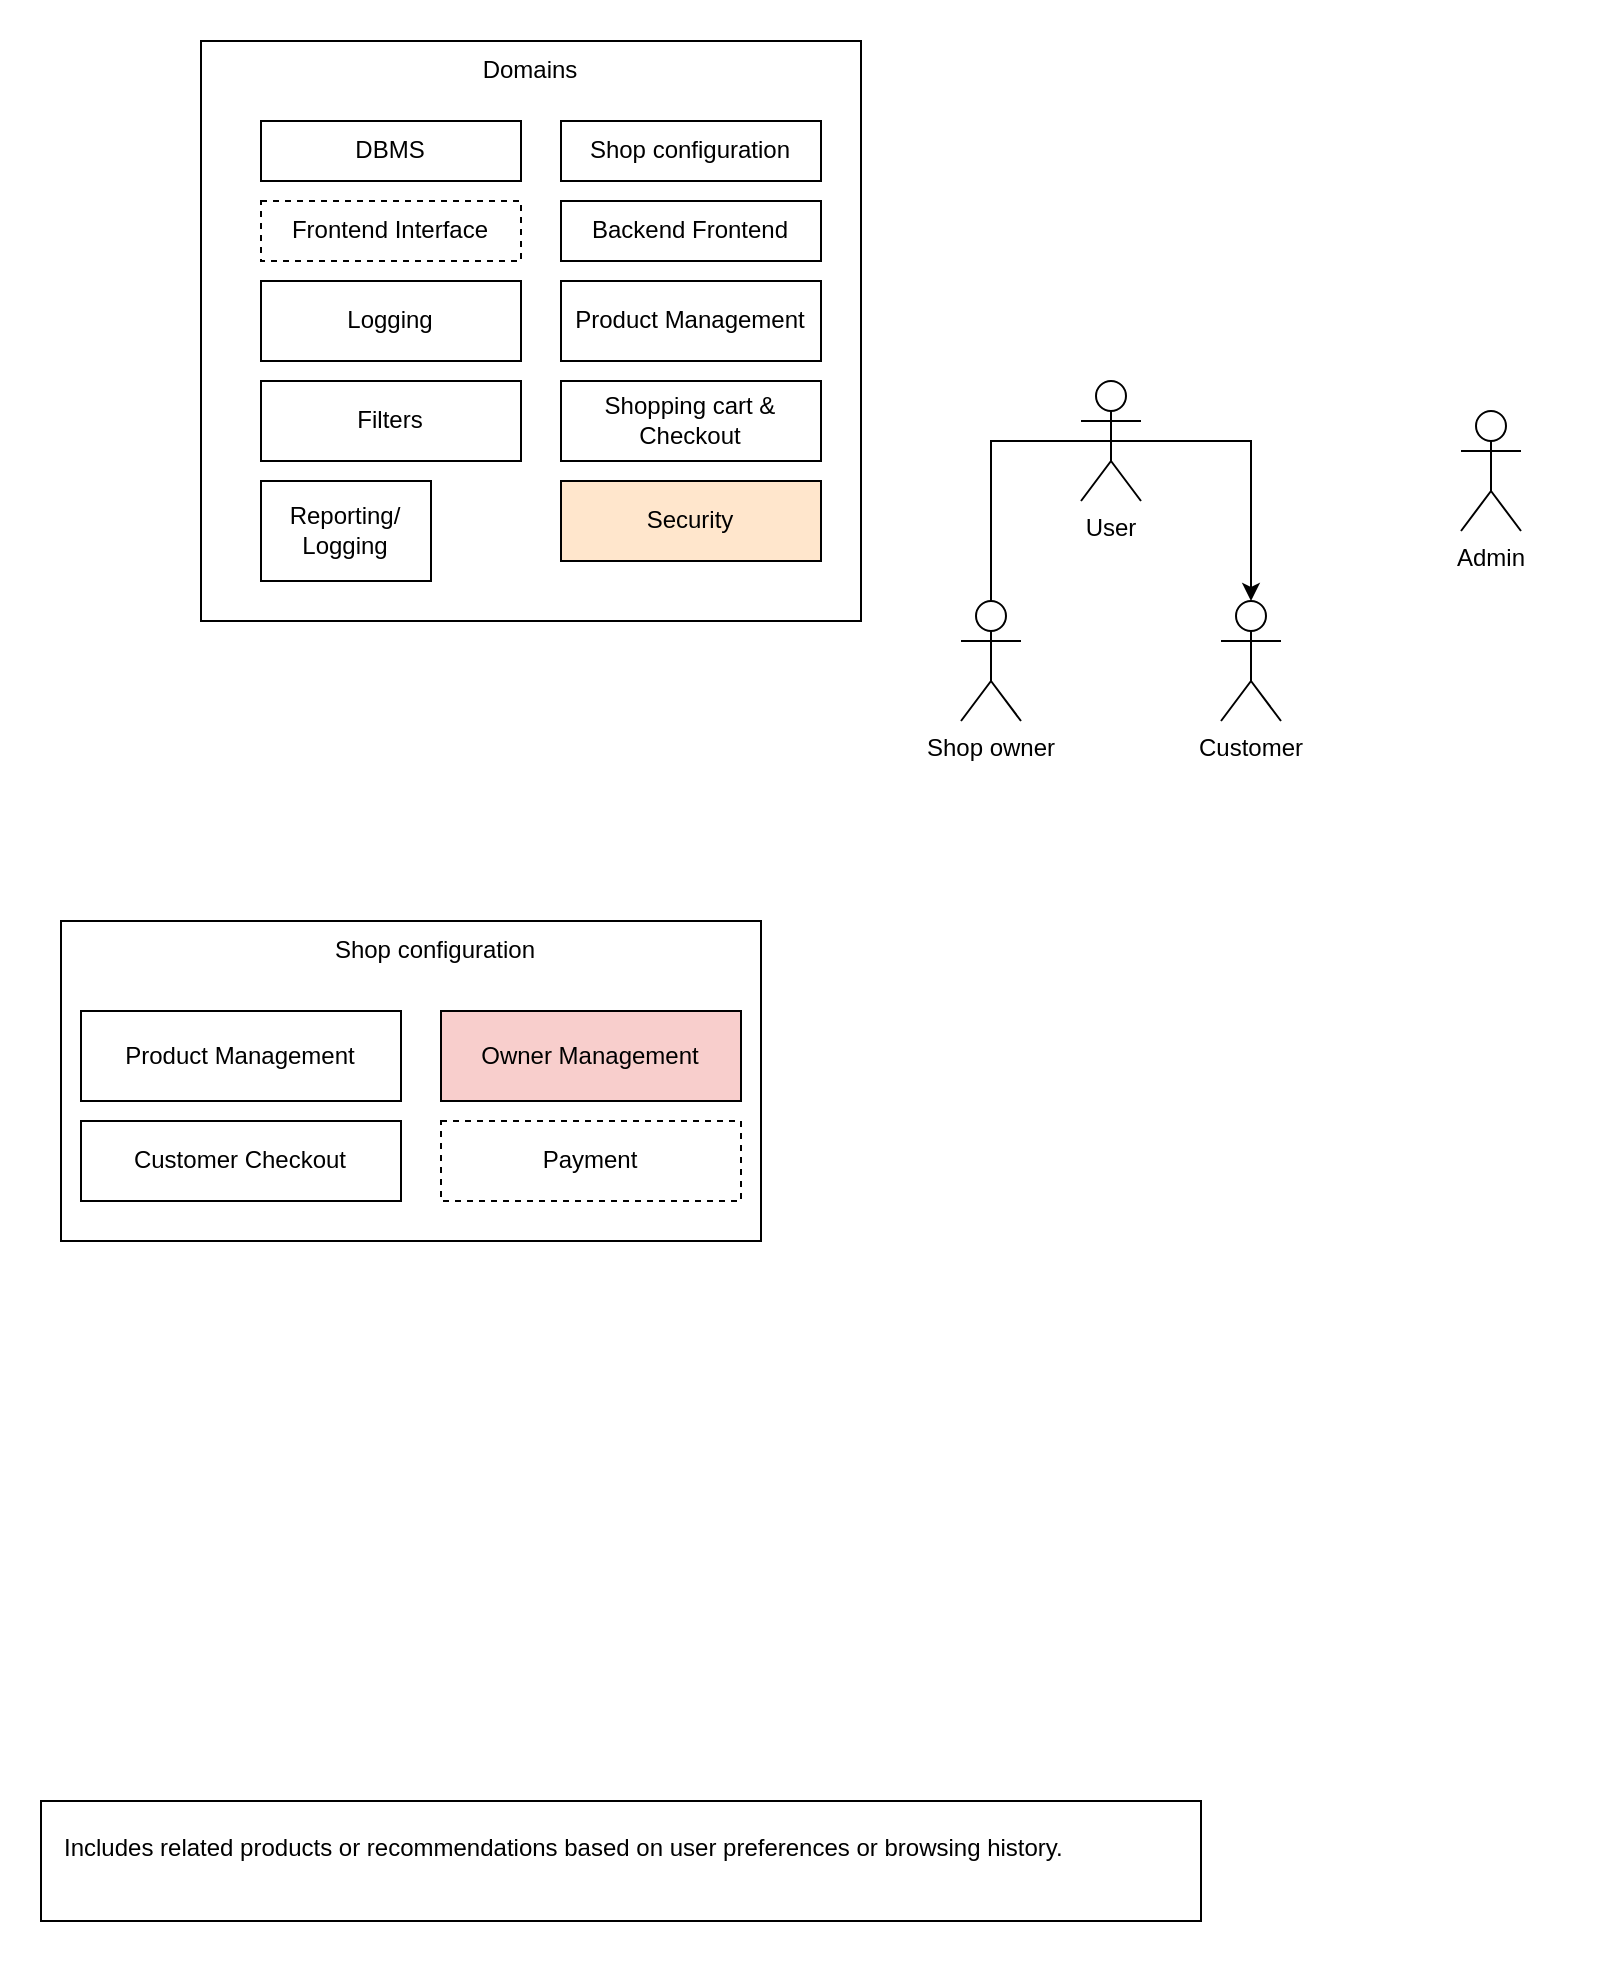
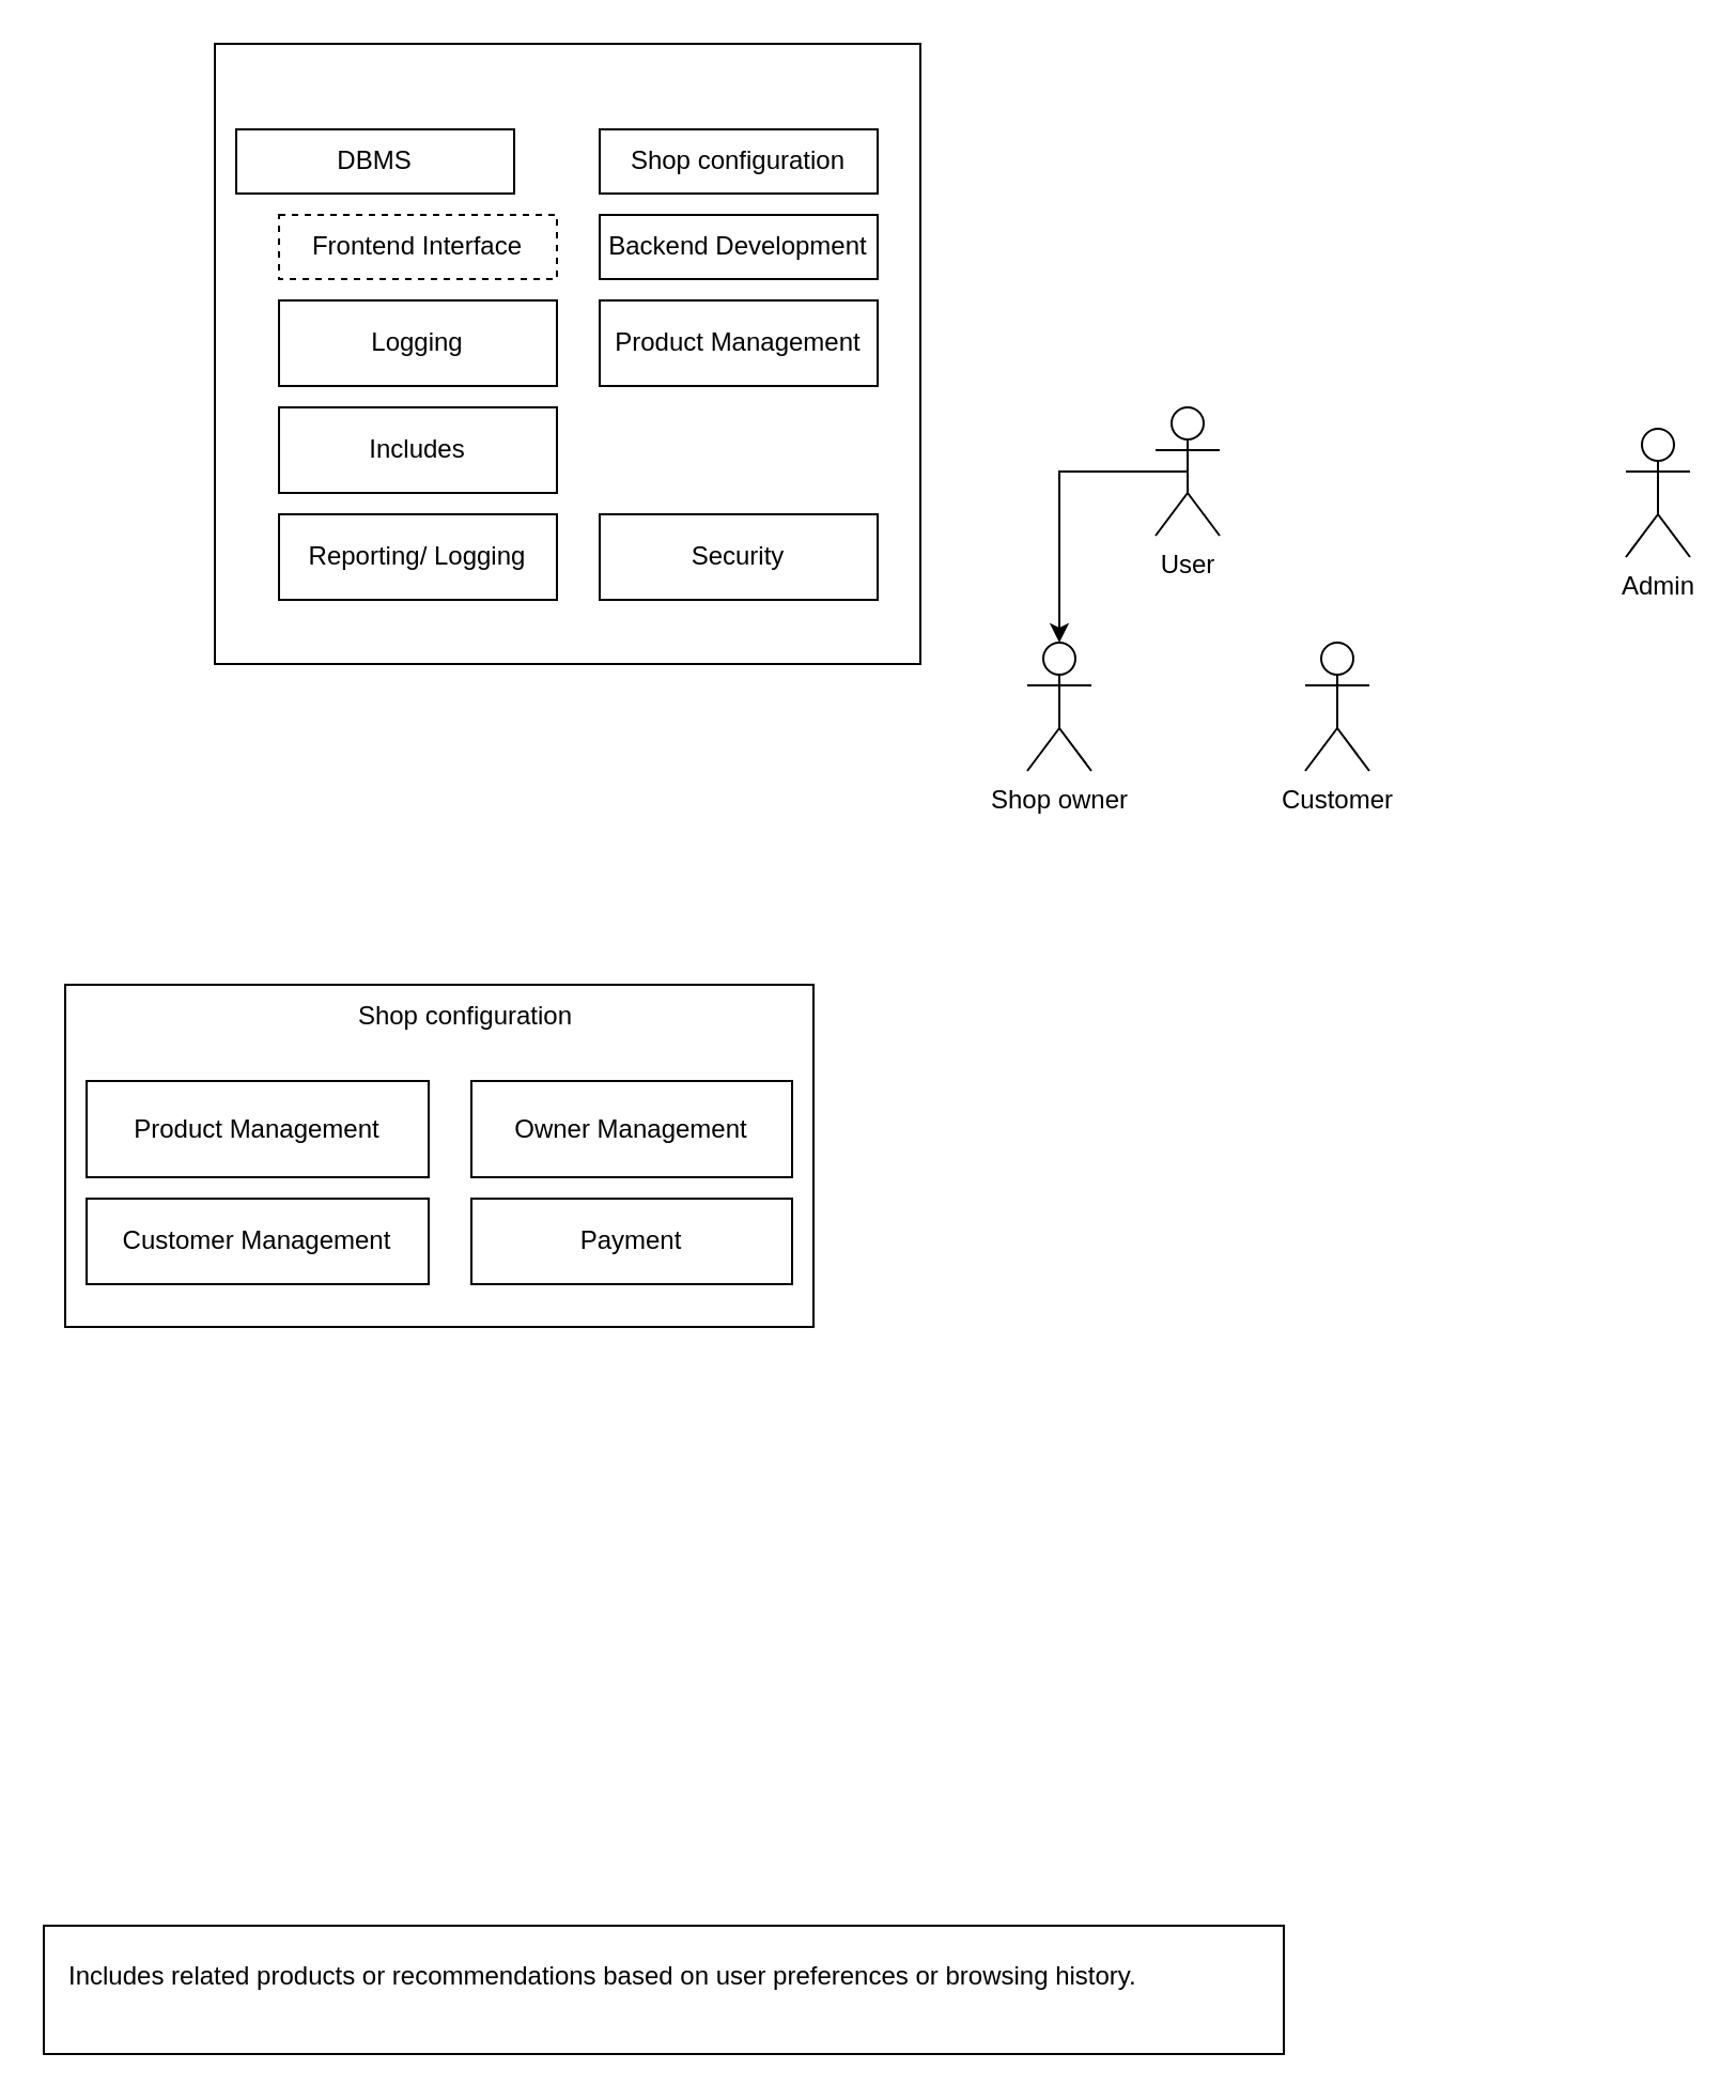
  <mxCell id="0" />
  <mxCell id="1" parent="0" />
  <mxCell id="2" value="" style="rounded=0;whiteSpace=wrap;html=1;" vertex="1" parent="1"><mxGeometry x="100" y="20" width="330" height="290" as="geometry" /></mxCell>
- <mxCell id="3" value="Domains" style="text;html=1;align=center;verticalAlign=middle;whiteSpace=wrap;rounded=0;" vertex="1" parent="1"><mxGeometry x="210" y="20" width="110" height="30" as="geometry" /></mxCell>
- <mxCell id="4" value="DBMS" style="rounded=0;whiteSpace=wrap;html=1;" vertex="1" parent="1"><mxGeometry x="130" y="60" width="130" height="30" as="geometry" /></mxCell>
+ <mxCell id="4" value="DBMS" style="rounded=0;whiteSpace=wrap;html=1;" vertex="1" parent="1"><mxGeometry x="110" y="60" width="130" height="30" as="geometry" /></mxCell>
  <mxCell id="5" value="Shop configuration" style="rounded=0;whiteSpace=wrap;html=1;" vertex="1" parent="1"><mxGeometry x="280" y="60" width="130" height="30" as="geometry" /></mxCell>
- <mxCell id="6" style="edgeStyle=orthogonalEdgeStyle;rounded=0;orthogonalLoop=1;jettySize=auto;html=1;exitX=0.5;exitY=0.5;exitDx=0;exitDy=0;exitPerimeter=0;" edge="1" parent="1" source="7" target="17"><mxGeometry relative="1" as="geometry" /></mxCell>
  <mxCell id="7" value="User" style="shape=umlActor;verticalLabelPosition=bottom;verticalAlign=top;html=1;outlineConnect=0;" vertex="1" parent="1"><mxGeometry x="540" y="190" width="30" height="60" as="geometry" /></mxCell>
  <mxCell id="8" value="Shop owner" style="shape=umlActor;verticalLabelPosition=bottom;verticalAlign=top;html=1;outlineConnect=0;" vertex="1" parent="1"><mxGeometry x="480" y="300" width="30" height="60" as="geometry" /></mxCell>
  <mxCell id="9" value="Frontend Interface" style="rounded=0;whiteSpace=wrap;html=1;dashed=1;" vertex="1" parent="1"><mxGeometry x="130" y="100" width="130" height="30" as="geometry" /></mxCell>
- <mxCell id="10" value="Backend Frontend" style="rounded=0;whiteSpace=wrap;html=1;" vertex="1" parent="1"><mxGeometry x="280" y="100" width="130" height="30" as="geometry" /></mxCell>
+ <mxCell id="10" value="Backend Development" style="rounded=0;whiteSpace=wrap;html=1;" vertex="1" parent="1"><mxGeometry x="280" y="100" width="130" height="30" as="geometry" /></mxCell>
  <mxCell id="11" value="Logging" style="rounded=0;whiteSpace=wrap;html=1;" vertex="1" parent="1"><mxGeometry x="130" y="140" width="130" height="40" as="geometry" /></mxCell>
  <mxCell id="12" value="Product Management" style="rounded=0;whiteSpace=wrap;html=1;" vertex="1" parent="1"><mxGeometry x="280" y="140" width="130" height="40" as="geometry" /></mxCell>
- <mxCell id="13" value="Filters" style="rounded=0;whiteSpace=wrap;html=1;" vertex="1" parent="1"><mxGeometry x="130" y="190" width="130" height="40" as="geometry" /></mxCell>
- <mxCell id="14" value="Shopping cart &amp;amp; Checkout" style="rounded=0;whiteSpace=wrap;html=1;" vertex="1" parent="1"><mxGeometry x="280" y="190" width="130" height="40" as="geometry" /></mxCell>
- <mxCell id="15" value="Reporting/ Logging" style="rounded=0;whiteSpace=wrap;html=1;" vertex="1" parent="1"><mxGeometry x="130" y="240" width="85" height="50" as="geometry" /></mxCell>
- <mxCell id="16" value="Security" style="rounded=0;whiteSpace=wrap;html=1;fillColor=#ffe6cc;" vertex="1" parent="1"><mxGeometry x="280" y="240" width="130" height="40" as="geometry" /></mxCell>
+ <mxCell id="13" value="Includes" style="rounded=0;whiteSpace=wrap;html=1;" vertex="1" parent="1"><mxGeometry x="130" y="190" width="130" height="40" as="geometry" /></mxCell>
+ <mxCell id="15" value="Reporting/ Logging" style="rounded=0;whiteSpace=wrap;html=1;" vertex="1" parent="1"><mxGeometry x="130" y="240" width="130" height="40" as="geometry" /></mxCell>
+ <mxCell id="16" value="Security" style="rounded=0;whiteSpace=wrap;html=1;" vertex="1" parent="1"><mxGeometry x="280" y="240" width="130" height="40" as="geometry" /></mxCell>
  <mxCell id="17" value="Customer" style="shape=umlActor;verticalLabelPosition=bottom;verticalAlign=top;html=1;outlineConnect=0;" vertex="1" parent="1"><mxGeometry x="610" y="300" width="30" height="60" as="geometry" /></mxCell>
- <mxCell id="18" value="Admin" style="shape=umlActor;verticalLabelPosition=bottom;verticalAlign=top;html=1;outlineConnect=0;" vertex="1" parent="1"><mxGeometry x="730" y="205" width="30" height="60" as="geometry" /></mxCell>
- <mxCell id="19" style="edgeStyle=orthogonalEdgeStyle;rounded=0;orthogonalLoop=1;jettySize=auto;html=1;exitX=0.5;exitY=0.5;exitDx=0;exitDy=0;exitPerimeter=0;entryX=0.5;entryY=0;entryDx=0;entryDy=0;entryPerimeter=0;endArrow=none;" edge="1" parent="1" source="7" target="8"><mxGeometry relative="1" as="geometry" /></mxCell>
+ <mxCell id="18" value="Admin" style="shape=umlActor;verticalLabelPosition=bottom;verticalAlign=top;html=1;outlineConnect=0;" vertex="1" parent="1"><mxGeometry x="760" y="200" width="30" height="60" as="geometry" /></mxCell>
+ <mxCell id="19" style="edgeStyle=orthogonalEdgeStyle;rounded=0;orthogonalLoop=1;jettySize=auto;html=1;exitX=0.5;exitY=0.5;exitDx=0;exitDy=0;exitPerimeter=0;entryX=0.5;entryY=0;entryDx=0;entryDy=0;entryPerimeter=0;" edge="1" parent="1" source="7" target="8"><mxGeometry relative="1" as="geometry" /></mxCell>
  <mxCell id="20" value="" style="rounded=0;whiteSpace=wrap;html=1;" vertex="1" parent="1"><mxGeometry x="30" y="460" width="350" height="160" as="geometry" /></mxCell>
  <mxCell id="21" value="Shop configuration" style="text;html=1;align=center;verticalAlign=middle;whiteSpace=wrap;rounded=0;" vertex="1" parent="1"><mxGeometry x="150" y="460" width="135" height="30" as="geometry" /></mxCell>
  <mxCell id="22" value="Product Management" style="rounded=0;whiteSpace=wrap;html=1;" vertex="1" parent="1"><mxGeometry x="40" y="505" width="160" height="45" as="geometry" /></mxCell>
- <mxCell id="23" value="Owner Management" style="rounded=0;whiteSpace=wrap;html=1;fillColor=#f8cecc;" vertex="1" parent="1"><mxGeometry x="220" y="505" width="150" height="45" as="geometry" /></mxCell>
- <mxCell id="24" value="Customer Checkout" style="rounded=0;whiteSpace=wrap;html=1;" vertex="1" parent="1"><mxGeometry x="40" y="560" width="160" height="40" as="geometry" /></mxCell>
- <mxCell id="25" value="Payment" style="rounded=0;whiteSpace=wrap;html=1;dashed=1;" vertex="1" parent="1"><mxGeometry x="220" y="560" width="150" height="40" as="geometry" /></mxCell>
+ <mxCell id="23" value="Owner Management" style="rounded=0;whiteSpace=wrap;html=1;" vertex="1" parent="1"><mxGeometry x="220" y="505" width="150" height="45" as="geometry" /></mxCell>
+ <mxCell id="24" value="Customer Management" style="rounded=0;whiteSpace=wrap;html=1;" vertex="1" parent="1"><mxGeometry x="40" y="560" width="160" height="40" as="geometry" /></mxCell>
+ <mxCell id="25" value="Payment" style="rounded=0;whiteSpace=wrap;html=1;" vertex="1" parent="1"><mxGeometry x="220" y="560" width="150" height="40" as="geometry" /></mxCell>
  <mxCell id="26" value="" style="rounded=0;whiteSpace=wrap;html=1;" vertex="1" parent="1"><mxGeometry x="20" y="900" width="580" height="60" as="geometry" /></mxCell>
  <mxCell id="27" value="Includes related products or recommendations based on user preferences or browsing history." style="text;whiteSpace=wrap;" vertex="1" parent="1"><mxGeometry x="30" y="910" width="530" height="40" as="geometry" /></mxCell>
